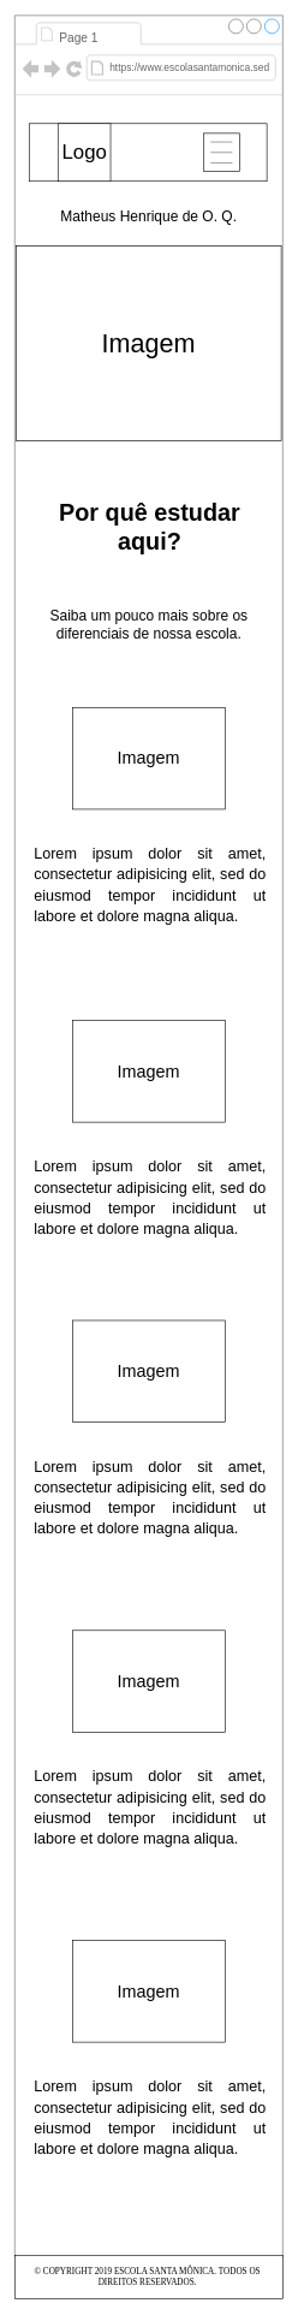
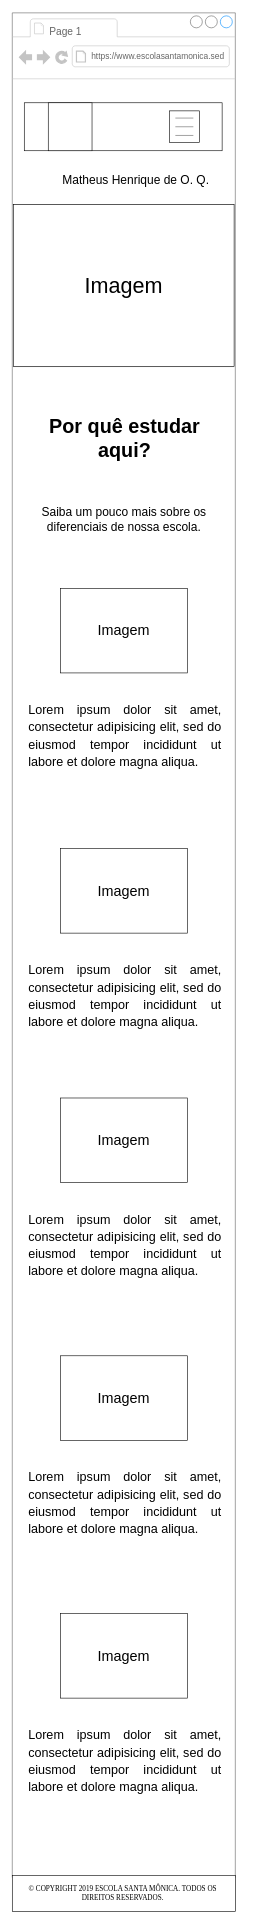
  <mxCell id="0" />
  <mxCell id="1" parent="0" />
  <mxCell id="2" value="" style="strokeWidth=1;shadow=0;dashed=0;align=center;html=1;shape=mxgraph.mockup.containers.browserWindow;rSize=0;strokeColor=#666666;mainText=,;recursiveResize=0;rounded=0;labelBackgroundColor=none;fontFamily=Verdana;fontSize=12;fontStyle=0" parent="1" vertex="1"><mxGeometry x="20" y="20" width="372" height="3110" as="geometry" /></mxCell>
  <mxCell id="3" value="Page 1" style="strokeWidth=1;shadow=0;dashed=0;align=center;html=1;shape=mxgraph.mockup.containers.anchor;fontSize=17;fontColor=#666666;align=left;" parent="2" vertex="1"><mxGeometry x="60" y="12" width="110" height="40" as="geometry" /></mxCell>
  <mxCell id="4" value="&lt;font style=&quot;font-size: 14px&quot;&gt;https://www.escolasantamonica.sed&lt;/font&gt;" style="strokeWidth=1;shadow=0;dashed=0;align=center;html=1;shape=mxgraph.mockup.containers.anchor;rSize=0;fontSize=17;fontColor=#666666;align=left;" parent="2" vertex="1"><mxGeometry x="130" y="60" width="250" height="26" as="geometry" /></mxCell>
  <mxCell id="5" value="" style="verticalLabelPosition=bottom;shadow=0;dashed=0;align=center;html=1;verticalAlign=top;strokeWidth=1;shape=mxgraph.mockup.markup.line;strokeColor=#999999;rounded=0;labelBackgroundColor=none;fillColor=#ffffff;fontFamily=Verdana;fontSize=12;fontColor=#000000;" parent="2" vertex="1"><mxGeometry y="310" width="370" height="20" as="geometry" /></mxCell>
  <mxCell id="6" value="" style="verticalLabelPosition=bottom;shadow=0;dashed=0;align=center;html=1;verticalAlign=top;strokeWidth=1;shape=mxgraph.mockup.markup.line;strokeColor=#999999;rounded=0;labelBackgroundColor=none;fillColor=#ffffff;fontFamily=Verdana;fontSize=12;fontColor=#000000;" parent="2" vertex="1"><mxGeometry y="580" width="370" height="20" as="geometry" /></mxCell>
  <mxCell id="7" value="" style="rounded=0;whiteSpace=wrap;html=1;" parent="2" vertex="1"><mxGeometry x="20" y="150" width="330" height="80" as="geometry" /></mxCell>
  <mxCell id="8" value="&lt;b&gt;&lt;font style=&quot;font-size: 33px&quot;&gt;Por quê estudar aqui?&lt;/font&gt;&lt;/b&gt;" style="text;html=1;strokeColor=none;fillColor=none;align=center;verticalAlign=middle;whiteSpace=wrap;rounded=0;" parent="2" vertex="1"><mxGeometry x="44.5" y="660" width="285" height="100" as="geometry" /></mxCell>
  <mxCell id="9" value="&lt;font style=&quot;font-size: 36px&quot;&gt;Imagem&lt;/font&gt;" style="rounded=0;whiteSpace=wrap;html=1;" parent="2" vertex="1"><mxGeometry x="2" y="320" width="368" height="270" as="geometry" /></mxCell>
  <mxCell id="10" value="&lt;font style=&quot;font-size: 20px&quot;&gt;Saiba um pouco mais sobre os diferenciais de nossa escola.&lt;/font&gt;" style="text;html=1;strokeColor=none;fillColor=none;align=center;verticalAlign=middle;whiteSpace=wrap;rounded=0;" parent="2" vertex="1"><mxGeometry x="38.5" y="824" width="295" height="40" as="geometry" /></mxCell>
  <mxCell id="11" value="" style="rounded=0;whiteSpace=wrap;html=1;" parent="2" vertex="1"><mxGeometry x="80.5" y="960" width="212" height="141" as="geometry" /></mxCell>
  <mxCell id="12" value="&lt;span style=&quot;font-size: 24px&quot;&gt;Imagem&lt;/span&gt;" style="text;html=1;strokeColor=none;fillColor=none;align=center;verticalAlign=middle;whiteSpace=wrap;rounded=0;" parent="2" vertex="1"><mxGeometry x="166" y="1020.5" width="40" height="20" as="geometry" /></mxCell>
  <mxCell id="13" value="&lt;h1 style=&quot;text-align: justify&quot;&gt;&lt;font style=&quot;font-size: 21px ; font-weight: normal&quot;&gt;Lorem ipsum dolor sit amet, consectetur adipisicing elit, sed do eiusmod tempor incididunt ut labore et dolore magna aliqua.&lt;/font&gt;&lt;/h1&gt;" style="text;html=1;strokeColor=none;fillColor=none;spacing=5;spacingTop=-20;whiteSpace=wrap;overflow=hidden;rounded=0;" parent="2" vertex="1"><mxGeometry x="22" y="1142" width="330" height="140" as="geometry" /></mxCell>
  <mxCell id="14" value="" style="rounded=0;whiteSpace=wrap;html=1;" parent="2" vertex="1"><mxGeometry x="262" y="163.5" width="50" height="53" as="geometry" /></mxCell>
  <mxCell id="15" value="" style="endArrow=none;html=1;fillColor=#f5f5f5;strokeColor=#666666;" parent="2" edge="1"><mxGeometry width="50" height="50" relative="1" as="geometry"><mxPoint x="272" y="175.5" as="sourcePoint" /><mxPoint x="302" y="175.5" as="targetPoint" /></mxGeometry></mxCell>
  <mxCell id="16" value="" style="endArrow=none;html=1;fillColor=#f5f5f5;strokeColor=#666666;" parent="2" edge="1"><mxGeometry width="50" height="50" relative="1" as="geometry"><mxPoint x="272.0" y="190" as="sourcePoint" /><mxPoint x="302" y="190" as="targetPoint" /></mxGeometry></mxCell>
  <mxCell id="17" value="" style="endArrow=none;html=1;fillColor=#f5f5f5;strokeColor=#666666;" parent="2" edge="1"><mxGeometry width="50" height="50" relative="1" as="geometry"><mxPoint x="272.0" y="204.5" as="sourcePoint" /><mxPoint x="302" y="204.5" as="targetPoint" /></mxGeometry></mxCell>
  <mxCell id="18" value="" style="text;html=1;strokeColor=#000000;fillColor=#ffffff;align=center;verticalAlign=middle;whiteSpace=wrap;rounded=0;fontFamily=Helvetica;fontSize=12;fontColor=#000000;" parent="2" vertex="1"><mxGeometry x="60" y="150" width="73" height="80" as="geometry" /></mxCell>
- <mxCell id="19" value="&lt;font style=&quot;font-size: 28px&quot;&gt;Logo&lt;/font&gt;" style="text;html=1;strokeColor=none;fillColor=none;align=center;verticalAlign=middle;whiteSpace=wrap;rounded=0;" parent="2" vertex="1"><mxGeometry x="73.5" y="175.5" width="46" height="29" as="geometry" /></mxCell>
  <mxCell id="20" value="" style="rounded=0;whiteSpace=wrap;html=1;" parent="2" vertex="1"><mxGeometry x="80.5" y="1394" width="212" height="141" as="geometry" /></mxCell>
  <mxCell id="21" value="&lt;span style=&quot;font-size: 24px&quot;&gt;Imagem&lt;/span&gt;" style="text;html=1;strokeColor=none;fillColor=none;align=center;verticalAlign=middle;whiteSpace=wrap;rounded=0;" parent="2" vertex="1"><mxGeometry x="166" y="1454.5" width="40" height="20" as="geometry" /></mxCell>
  <mxCell id="22" value="&lt;h1 style=&quot;text-align: justify&quot;&gt;&lt;font style=&quot;font-size: 21px ; font-weight: normal&quot;&gt;Lorem ipsum dolor sit amet, consectetur adipisicing elit, sed do eiusmod tempor incididunt ut labore et dolore magna aliqua.&lt;/font&gt;&lt;/h1&gt;" style="text;html=1;strokeColor=none;fillColor=none;spacing=5;spacingTop=-20;whiteSpace=wrap;overflow=hidden;rounded=0;" parent="2" vertex="1"><mxGeometry x="22" y="1576" width="330" height="140" as="geometry" /></mxCell>
  <mxCell id="23" value="" style="rounded=0;whiteSpace=wrap;html=1;" parent="2" vertex="1"><mxGeometry x="80.5" y="1810" width="212" height="141" as="geometry" /></mxCell>
  <mxCell id="24" value="&lt;span style=&quot;font-size: 24px&quot;&gt;Imagem&lt;/span&gt;" style="text;html=1;strokeColor=none;fillColor=none;align=center;verticalAlign=middle;whiteSpace=wrap;rounded=0;" parent="2" vertex="1"><mxGeometry x="166" y="1870.5" width="40" height="20" as="geometry" /></mxCell>
  <mxCell id="25" value="&lt;h1 style=&quot;text-align: justify&quot;&gt;&lt;font style=&quot;font-size: 21px ; font-weight: normal&quot;&gt;Lorem ipsum dolor sit amet, consectetur adipisicing elit, sed do eiusmod tempor incididunt ut labore et dolore magna aliqua.&lt;/font&gt;&lt;/h1&gt;" style="text;html=1;strokeColor=none;fillColor=none;spacing=5;spacingTop=-20;whiteSpace=wrap;overflow=hidden;rounded=0;" parent="2" vertex="1"><mxGeometry x="22" y="1992" width="330" height="140" as="geometry" /></mxCell>
  <mxCell id="26" value="" style="rounded=0;whiteSpace=wrap;html=1;" parent="2" vertex="1"><mxGeometry x="80.5" y="2240" width="212" height="141" as="geometry" /></mxCell>
  <mxCell id="27" value="&lt;span style=&quot;font-size: 24px&quot;&gt;Imagem&lt;/span&gt;" style="text;html=1;strokeColor=none;fillColor=none;align=center;verticalAlign=middle;whiteSpace=wrap;rounded=0;" parent="2" vertex="1"><mxGeometry x="166" y="2300.5" width="40" height="20" as="geometry" /></mxCell>
  <mxCell id="28" value="&lt;h1 style=&quot;text-align: justify&quot;&gt;&lt;font style=&quot;font-size: 21px ; font-weight: normal&quot;&gt;Lorem ipsum dolor sit amet, consectetur adipisicing elit, sed do eiusmod tempor incididunt ut labore et dolore magna aliqua.&lt;/font&gt;&lt;/h1&gt;" style="text;html=1;strokeColor=none;fillColor=none;spacing=5;spacingTop=-20;whiteSpace=wrap;overflow=hidden;rounded=0;" parent="2" vertex="1"><mxGeometry x="22" y="2422" width="330" height="140" as="geometry" /></mxCell>
  <mxCell id="29" value="" style="rounded=0;whiteSpace=wrap;html=1;" parent="2" vertex="1"><mxGeometry x="80.5" y="2670" width="212" height="141" as="geometry" /></mxCell>
  <mxCell id="30" value="&lt;span style=&quot;font-size: 24px&quot;&gt;Imagem&lt;/span&gt;" style="text;html=1;strokeColor=none;fillColor=none;align=center;verticalAlign=middle;whiteSpace=wrap;rounded=0;" parent="2" vertex="1"><mxGeometry x="166" y="2730.5" width="40" height="20" as="geometry" /></mxCell>
  <mxCell id="31" value="&lt;h1 style=&quot;text-align: justify&quot;&gt;&lt;font style=&quot;font-size: 21px ; font-weight: normal&quot;&gt;Lorem ipsum dolor sit amet, consectetur adipisicing elit, sed do eiusmod tempor incididunt ut labore et dolore magna aliqua.&lt;/font&gt;&lt;/h1&gt;" style="text;html=1;strokeColor=none;fillColor=none;spacing=5;spacingTop=-20;whiteSpace=wrap;overflow=hidden;rounded=0;" parent="2" vertex="1"><mxGeometry x="22" y="2852" width="330" height="140" as="geometry" /></mxCell>
- <mxCell id="32" value="&lt;font style=&quot;font-size: 20px&quot;&gt;Matheus Henrique de O. Q.&lt;/font&gt;" style="text;html=1;" vertex="1" parent="2"><mxGeometry x="62" y="260" width="250" height="30" as="geometry" /></mxCell>
+ <mxCell id="32" value="&lt;font style=&quot;font-size: 20px&quot;&gt;Matheus Henrique de O. Q.&lt;/font&gt;" style="text;html=1;" vertex="1" parent="2"><mxGeometry x="82" y="260" width="250" height="30" as="geometry" /></mxCell>
  <mxCell id="33" value="" style="rounded=0;whiteSpace=wrap;html=1;" parent="1" vertex="1"><mxGeometry x="20" y="3127" width="372" height="60" as="geometry" /></mxCell>
  <mxCell id="34" value="&lt;span style=&quot;font-family: &amp;#34;londrina solid&amp;#34; , cursive ; text-transform: uppercase ; background-color: rgb(255 , 255 , 255)&quot;&gt;© COPYRIGHT 2019 ESCOLA SANTA MÔNICA. TODOS OS DIREITOS RESERVADOS.&lt;/span&gt;" style="text;html=1;strokeColor=none;fillColor=none;align=center;verticalAlign=middle;whiteSpace=wrap;rounded=0;" parent="1" vertex="1"><mxGeometry x="27" y="3147" width="355" height="20" as="geometry" /></mxCell>
